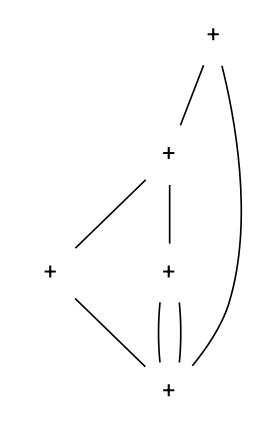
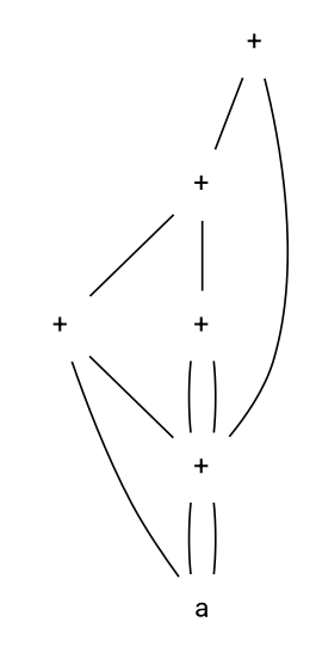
  graph {
    bgcolor=white
    fontname=Roboto
    node [color=white fontname=Roboto]
    edge [fontname=Roboto]
+   n1 [label=a]
    n2 [label="+"]
    n3 [label="+"]
    n4 [label="+"]
    n5 [label="+"]
    n6 [label="+"]
    n2 -- n3
    n2 -- n4
    n3 -- n5
    n3 -- n6
+   n4 -- n1
+   n4 -- n1
+   n5 -- n1
    n5 -- n4
    n6 -- n4
    n6 -- n4
  }
